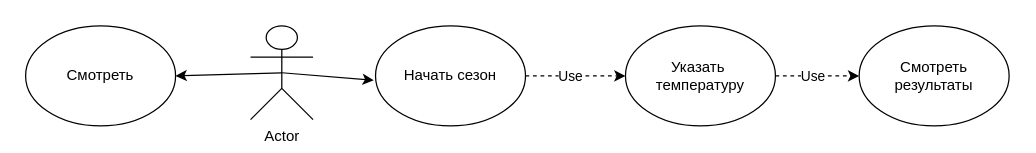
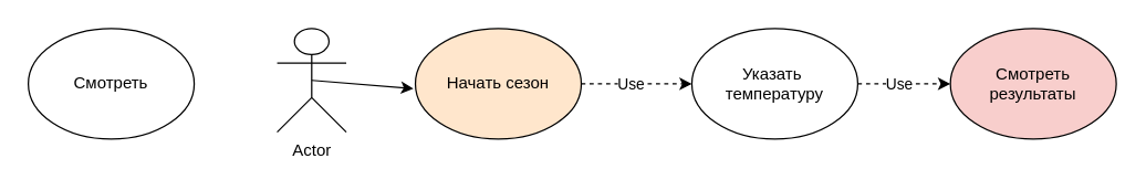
  <mxCell id="0" />
  <mxCell id="1" parent="0" />
  <mxCell id="2" value="Смотреть" style="ellipse;whiteSpace=wrap;html=1;" vertex="1" parent="1"><mxGeometry x="20" y="20" width="120" height="80" as="geometry" /></mxCell>
  <mxCell id="3" value="Actor" style="shape=umlActor;verticalLabelPosition=bottom;verticalAlign=top;html=1;outlineConnect=0;" vertex="1" parent="1"><mxGeometry x="200" y="20" width="50" height="75" as="geometry" /></mxCell>
- <mxCell id="4" value="Начать сезон" style="ellipse;whiteSpace=wrap;html=1;" vertex="1" parent="1"><mxGeometry x="300" y="20" width="120" height="80" as="geometry" /></mxCell>
+ <mxCell id="4" value="Начать сезон" style="ellipse;whiteSpace=wrap;html=1;fillColor=#ffe6cc;" vertex="1" parent="1"><mxGeometry x="300" y="20" width="120" height="80" as="geometry" /></mxCell>
  <mxCell id="5" value="Указать&amp;nbsp;&lt;br&gt;&lt;div&gt;&lt;span style=&quot;color: rgba(0, 0, 0, 0); font-family: monospace; font-size: 0px; text-align: start; text-wrap: nowrap; background-color: initial;&quot;&gt;%3CmxGraphModel%3E%3Croot%3E%3CmxCell%20id%3D%220%22%2F%3E%3CmxCell%20id%3D%221%22%20parent%3D%220%22%2F%3E%3CmxCell%20id%3D%222%22%20value%3D%22%D0%9D%D0%B0%D1%87%D0%B0%D1%82%D1%8C%20%D1%81%D0%B5%D0%B7%D0%BE%D0%BD%22%20style%3D%22ellipse%3BwhiteSpace%3Dwrap%3Bhtml%3D1%3B%22%20vertex%3D%221%22%20parent%3D%221%22%3E%3CmxGeometry%20x%3D%22320%22%20y%3D%22360%22%20width%3D%22120%22%20height%3D%2280%22%20as%3D%22geometry%22%2F%3E%3C%2FmxCell%3E%3C%2Froot%3E%3C%2FmxGraphModel%3E&lt;/span&gt;температуру&lt;/div&gt;" style="ellipse;whiteSpace=wrap;html=1;" vertex="1" parent="1"><mxGeometry x="500" y="20" width="120" height="80" as="geometry" /></mxCell>
- <mxCell id="6" value="Смотреть результаты" style="ellipse;whiteSpace=wrap;html=1;" vertex="1" parent="1"><mxGeometry x="687" y="20" width="120" height="80" as="geometry" /></mxCell>
- <mxCell id="7" value="" style="endArrow=classic;html=1;rounded=0;exitX=0.5;exitY=0.5;exitDx=0;exitDy=0;exitPerimeter=0;entryX=1;entryY=0.5;entryDx=0;entryDy=0;" edge="1" parent="1" source="3" target="2"><mxGeometry width="50" height="50" relative="1" as="geometry"><mxPoint x="330" y="130" as="sourcePoint" /><mxPoint x="380" y="80" as="targetPoint" /></mxGeometry></mxCell>
+ <mxCell id="6" value="Смотреть результаты" style="ellipse;whiteSpace=wrap;html=1;fillColor=#f8cecc;" vertex="1" parent="1"><mxGeometry x="687" y="20" width="120" height="80" as="geometry" /></mxCell>
  <mxCell id="8" value="" style="endArrow=classic;html=1;rounded=0;entryX=-0.012;entryY=0.544;entryDx=0;entryDy=0;entryPerimeter=0;exitX=0.5;exitY=0.5;exitDx=0;exitDy=0;exitPerimeter=0;" edge="1" parent="1" source="3" target="4"><mxGeometry width="50" height="50" relative="1" as="geometry"><mxPoint x="270" y="65" as="sourcePoint" /><mxPoint x="290" y="65" as="targetPoint" /></mxGeometry></mxCell>
  <mxCell id="9" value="" style="endArrow=classic;dashed=1;html=1;rounded=0;exitX=1;exitY=0.5;exitDx=0;exitDy=0;endFill=1;" edge="1" parent="1" source="4" target="5"><mxGeometry width="50" height="50" relative="1" as="geometry"><mxPoint x="410" y="110" as="sourcePoint" /><mxPoint x="460" y="60" as="targetPoint" /></mxGeometry></mxCell>
  <mxCell id="10" value="Use" style="edgeLabel;html=1;align=center;verticalAlign=middle;resizable=0;points=[];" vertex="1" connectable="0" parent="9"><mxGeometry x="-0.125" relative="1" as="geometry"><mxPoint as="offset" /></mxGeometry></mxCell>
  <mxCell id="11" value="" style="endArrow=classic;dashed=1;html=1;rounded=0;exitX=1;exitY=0.5;exitDx=0;exitDy=0;endFill=1;entryX=0;entryY=0.5;entryDx=0;entryDy=0;" edge="1" parent="1" source="5" target="6"><mxGeometry width="50" height="50" relative="1" as="geometry"><mxPoint x="430" y="70" as="sourcePoint" /><mxPoint x="510" y="70" as="targetPoint" /></mxGeometry></mxCell>
  <mxCell id="12" value="Use" style="edgeLabel;html=1;align=center;verticalAlign=middle;resizable=0;points=[];" vertex="1" connectable="0" parent="11"><mxGeometry x="-0.125" relative="1" as="geometry"><mxPoint as="offset" /></mxGeometry></mxCell>
